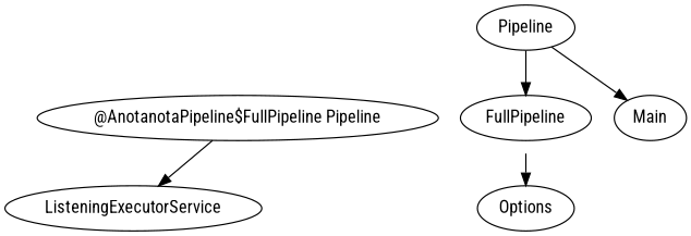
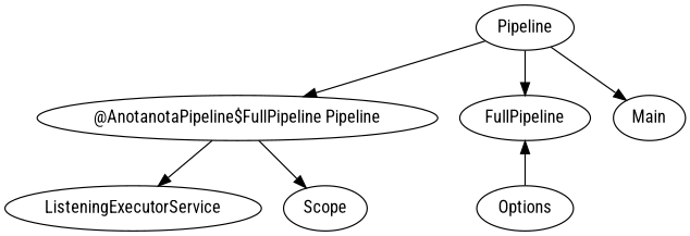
  digraph {
    concentrate=true
    fontname="Roboto Condensed"
    node [fontname="Roboto Condensed"]
    edge [fontname="Roboto Condensed"]
    n1 [label="@AnotanotaPipeline$FullPipeline Pipeline"]
    ListeningExecutorService
+   Scope
    n4 [label=FullPipeline]
    Options
    Pipeline
    Main
    n1 -> ListeningExecutorService
-   n4 -> Options
+   n1 -> Scope
+   Options -> n4
+   Pipeline -> n1
    Pipeline -> n4
    Pipeline -> Main
  }
